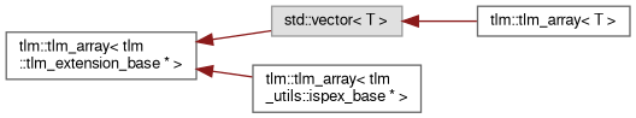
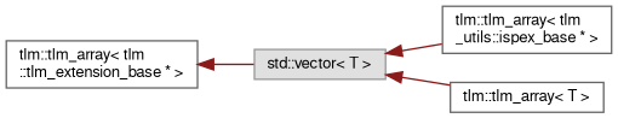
  digraph {
    rankdir=LR
    node [color=grey40 fillcolor=white fontname=FreeSans fontsize=10 shape=box style=filled]
    edge [color=firebrick4 dir=back fontname=FreeSans fontsize=10 labelfontname=FreeSans labelfontsize=10 style=solid]
    n1 [color=grey60 fillcolor="#E0E0E0" height=0.2 label="std::vector\< T \>" width=0.4]
    n2 [height=0.2 label="tlm::tlm_array\< tlm\l_utils::ispex_base * \>" width=0.4]
    n3 [height=0.2 label="tlm::tlm_array\< T \>" width=0.4]
    n4 [height=0.2 label="tlm::tlm_array\< tlm\l::tlm_extension_base * \>" width=0.4]
-   n4 -> n2
+   n1 -> n2
    n1 -> n3
    n4 -> n1
  }
